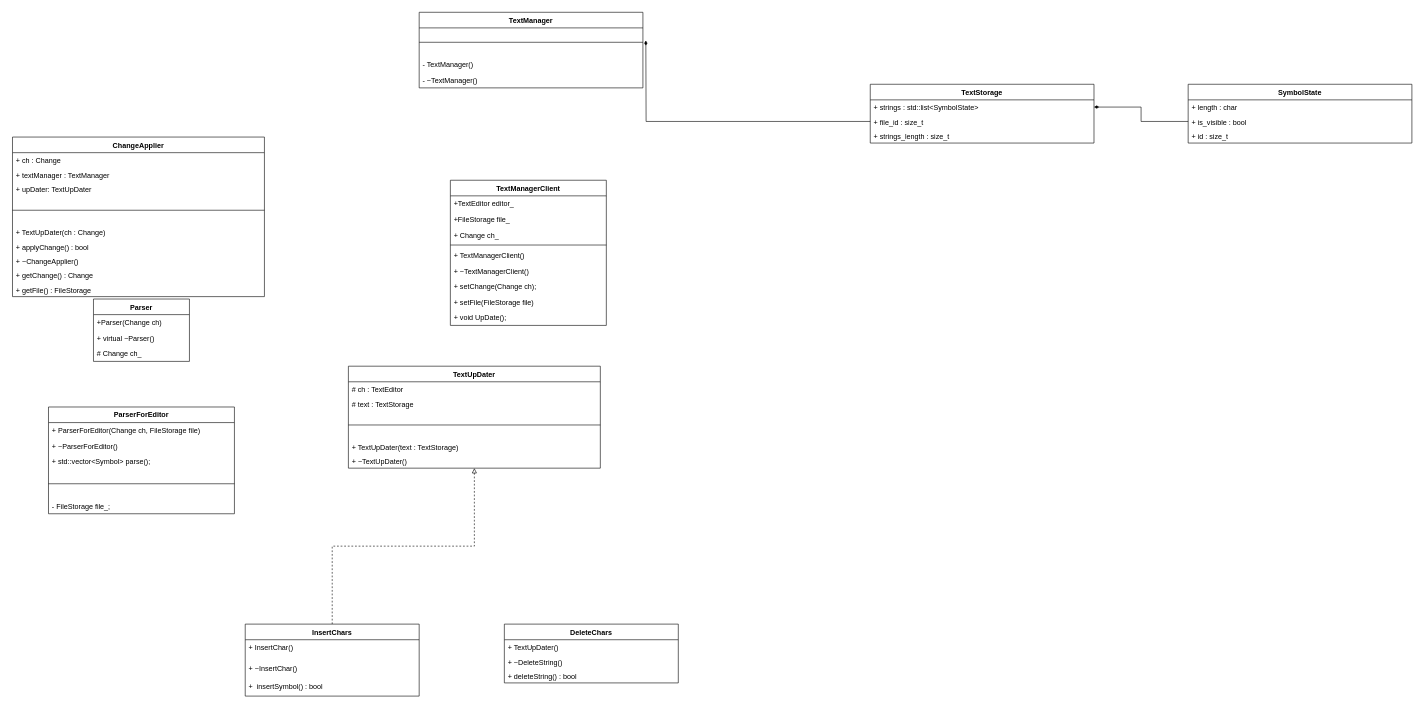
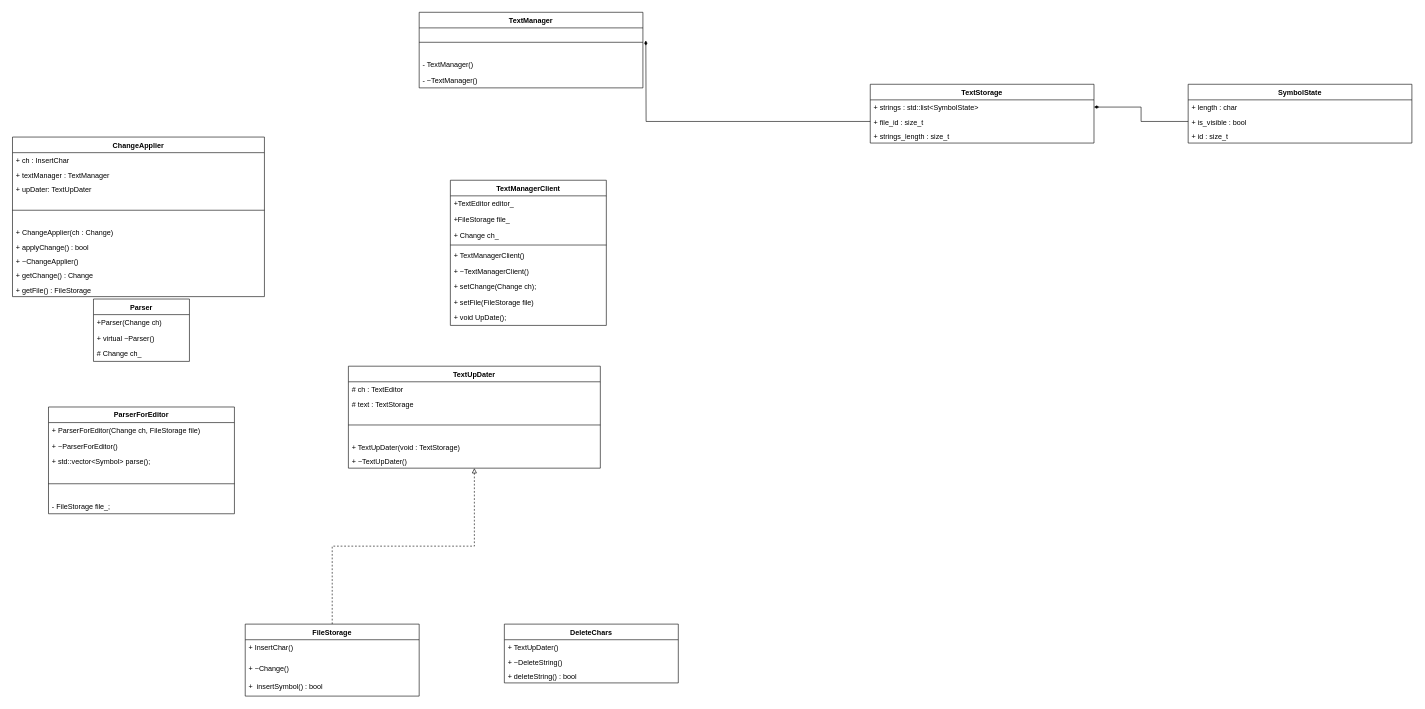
  <mxCell id="0" />
  <mxCell id="1" parent="0" />
  <mxCell id="2" style="edgeStyle=orthogonalEdgeStyle;rounded=0;orthogonalLoop=1;jettySize=auto;html=1;exitX=0.5;exitY=0;exitDx=0;exitDy=0;endArrow=block;endFill=0;dashed=1;" edge="1" parent="1" source="3" target="11"><mxGeometry relative="1" as="geometry" /></mxCell>
- <mxCell id="3" value="InsertChars" style="swimlane;fontStyle=1;align=center;verticalAlign=top;childLayout=stackLayout;horizontal=1;startSize=26;horizontalStack=0;resizeParent=1;resizeParentMax=0;resizeLast=0;collapsible=1;marginBottom=0;" vertex="1" parent="1"><mxGeometry x="408" y="1040" width="290" height="120" as="geometry" /></mxCell>
+ <mxCell id="3" value="FileStorage" style="swimlane;fontStyle=1;align=center;verticalAlign=top;childLayout=stackLayout;horizontal=1;startSize=26;horizontalStack=0;resizeParent=1;resizeParentMax=0;resizeLast=0;collapsible=1;marginBottom=0;" vertex="1" parent="1"><mxGeometry x="408" y="1040" width="290" height="120" as="geometry" /></mxCell>
  <mxCell id="4" value="+ InsertChar()" style="text;strokeColor=none;fillColor=none;align=left;verticalAlign=top;spacingLeft=4;spacingRight=4;overflow=hidden;rotatable=0;points=[[0,0.5],[1,0.5]];portConstraint=eastwest;" vertex="1" parent="3"><mxGeometry y="26" width="290" height="34" as="geometry" /></mxCell>
- <mxCell id="5" value="+ ~InsertChar()" style="text;strokeColor=none;fillColor=none;align=left;verticalAlign=top;spacingLeft=4;spacingRight=4;overflow=hidden;rotatable=0;points=[[0,0.5],[1,0.5]];portConstraint=eastwest;" vertex="1" parent="3"><mxGeometry y="60" width="290" height="30" as="geometry" /></mxCell>
+ <mxCell id="5" value="+ ~Change()" style="text;strokeColor=none;fillColor=none;align=left;verticalAlign=top;spacingLeft=4;spacingRight=4;overflow=hidden;rotatable=0;points=[[0,0.5],[1,0.5]];portConstraint=eastwest;" vertex="1" parent="3"><mxGeometry y="60" width="290" height="30" as="geometry" /></mxCell>
  <mxCell id="6" value="+  insertSymbol() : bool" style="text;strokeColor=none;fillColor=none;align=left;verticalAlign=top;spacingLeft=4;spacingRight=4;overflow=hidden;rotatable=0;points=[[0,0.5],[1,0.5]];portConstraint=eastwest;" vertex="1" parent="3"><mxGeometry y="90" width="290" height="30" as="geometry" /></mxCell>
  <mxCell id="7" value="DeleteChars" style="swimlane;fontStyle=1;align=center;verticalAlign=top;childLayout=stackLayout;horizontal=1;startSize=26;horizontalStack=0;resizeParent=1;resizeParentMax=0;resizeLast=0;collapsible=1;marginBottom=0;" vertex="1" parent="1"><mxGeometry x="840" y="1040" width="290" height="98" as="geometry" /></mxCell>
  <mxCell id="8" value="+ TextUpDater()" style="text;strokeColor=none;fillColor=none;align=left;verticalAlign=top;spacingLeft=4;spacingRight=4;overflow=hidden;rotatable=0;points=[[0,0.5],[1,0.5]];portConstraint=eastwest;" vertex="1" parent="7"><mxGeometry y="26" width="290" height="24" as="geometry" /></mxCell>
  <mxCell id="9" value="+ ~DeleteString()" style="text;strokeColor=none;fillColor=none;align=left;verticalAlign=top;spacingLeft=4;spacingRight=4;overflow=hidden;rotatable=0;points=[[0,0.5],[1,0.5]];portConstraint=eastwest;" vertex="1" parent="7"><mxGeometry y="50" width="290" height="24" as="geometry" /></mxCell>
  <mxCell id="10" value="+ deleteString() : bool" style="text;strokeColor=none;fillColor=none;align=left;verticalAlign=top;spacingLeft=4;spacingRight=4;overflow=hidden;rotatable=0;points=[[0,0.5],[1,0.5]];portConstraint=eastwest;" vertex="1" parent="7"><mxGeometry y="74" width="290" height="24" as="geometry" /></mxCell>
  <mxCell id="11" value="TextUpDater" style="swimlane;fontStyle=1;align=center;verticalAlign=top;childLayout=stackLayout;horizontal=1;startSize=26;horizontalStack=0;resizeParent=1;resizeParentMax=0;resizeLast=0;collapsible=1;marginBottom=0;" vertex="1" parent="1"><mxGeometry x="580" y="610" width="420" height="170" as="geometry" /></mxCell>
  <mxCell id="12" value="# ch : TextEditor" style="text;strokeColor=none;fillColor=none;align=left;verticalAlign=top;spacingLeft=4;spacingRight=4;overflow=hidden;rotatable=0;points=[[0,0.5],[1,0.5]];portConstraint=eastwest;" vertex="1" parent="11"><mxGeometry y="26" width="420" height="24" as="geometry" /></mxCell>
  <mxCell id="13" value="# text : TextStorage" style="text;strokeColor=none;fillColor=none;align=left;verticalAlign=top;spacingLeft=4;spacingRight=4;overflow=hidden;rotatable=0;points=[[0,0.5],[1,0.5]];portConstraint=eastwest;" vertex="1" parent="11"><mxGeometry y="50" width="420" height="24" as="geometry" /></mxCell>
  <mxCell id="14" value="" style="line;strokeWidth=1;fillColor=none;align=left;verticalAlign=middle;spacingTop=-1;spacingLeft=3;spacingRight=3;rotatable=0;labelPosition=right;points=[];portConstraint=eastwest;" vertex="1" parent="11"><mxGeometry y="74" width="420" height="48" as="geometry" /></mxCell>
- <mxCell id="15" value="+ TextUpDater(text : TextStorage)" style="text;strokeColor=none;fillColor=none;align=left;verticalAlign=top;spacingLeft=4;spacingRight=4;overflow=hidden;rotatable=0;points=[[0,0.5],[1,0.5]];portConstraint=eastwest;" vertex="1" parent="11"><mxGeometry y="122" width="420" height="24" as="geometry" /></mxCell>
+ <mxCell id="15" value="+ TextUpDater(void : TextStorage)" style="text;strokeColor=none;fillColor=none;align=left;verticalAlign=top;spacingLeft=4;spacingRight=4;overflow=hidden;rotatable=0;points=[[0,0.5],[1,0.5]];portConstraint=eastwest;" vertex="1" parent="11"><mxGeometry y="122" width="420" height="24" as="geometry" /></mxCell>
  <mxCell id="16" value="+ ~TextUpDater()" style="text;strokeColor=none;fillColor=none;align=left;verticalAlign=top;spacingLeft=4;spacingRight=4;overflow=hidden;rotatable=0;points=[[0,0.5],[1,0.5]];portConstraint=eastwest;" vertex="1" parent="11"><mxGeometry y="146" width="420" height="24" as="geometry" /></mxCell>
  <mxCell id="17" value="ParserForEditor" style="swimlane;fontStyle=1;align=center;verticalAlign=top;childLayout=stackLayout;horizontal=1;startSize=26;horizontalStack=0;resizeParent=1;resizeParentMax=0;resizeLast=0;collapsible=1;marginBottom=0;" vertex="1" parent="1"><mxGeometry x="80" y="678" width="310" height="178" as="geometry" /></mxCell>
  <mxCell id="18" value="+ ParserForEditor(Change ch, FileStorage file)" style="text;strokeColor=none;fillColor=none;align=left;verticalAlign=top;spacingLeft=4;spacingRight=4;overflow=hidden;rotatable=0;points=[[0,0.5],[1,0.5]];portConstraint=eastwest;" vertex="1" parent="17"><mxGeometry y="26" width="310" height="26" as="geometry" /></mxCell>
  <mxCell id="19" value="+ ~ParserForEditor()" style="text;strokeColor=none;fillColor=none;align=left;verticalAlign=top;spacingLeft=4;spacingRight=4;overflow=hidden;rotatable=0;points=[[0,0.5],[1,0.5]];portConstraint=eastwest;" vertex="1" parent="17"><mxGeometry y="52" width="310" height="26" as="geometry" /></mxCell>
  <mxCell id="20" value="+ std::vector&lt;Symbol&gt; parse();" style="text;strokeColor=none;fillColor=none;align=left;verticalAlign=top;spacingLeft=4;spacingRight=4;overflow=hidden;rotatable=0;points=[[0,0.5],[1,0.5]];portConstraint=eastwest;" vertex="1" parent="17"><mxGeometry y="78" width="310" height="26" as="geometry" /></mxCell>
  <mxCell id="21" value="" style="line;strokeWidth=1;fillColor=none;align=left;verticalAlign=middle;spacingTop=-1;spacingLeft=3;spacingRight=3;rotatable=0;labelPosition=right;points=[];portConstraint=eastwest;" vertex="1" parent="17"><mxGeometry y="104" width="310" height="48" as="geometry" /></mxCell>
  <mxCell id="22" value="- FileStorage file_;" style="text;strokeColor=none;fillColor=none;align=left;verticalAlign=top;spacingLeft=4;spacingRight=4;overflow=hidden;rotatable=0;points=[[0,0.5],[1,0.5]];portConstraint=eastwest;" vertex="1" parent="17"><mxGeometry y="152" width="310" height="26" as="geometry" /></mxCell>
  <mxCell id="23" value="TextStorage" style="swimlane;fontStyle=1;align=center;verticalAlign=top;childLayout=stackLayout;horizontal=1;startSize=26;horizontalStack=0;resizeParent=1;resizeParentMax=0;resizeLast=0;collapsible=1;marginBottom=0;" vertex="1" parent="1"><mxGeometry x="1450" y="140" width="373" height="98" as="geometry" /></mxCell>
  <mxCell id="24" value="+ strings : std::list&lt;SymbolState&gt;" style="text;strokeColor=none;fillColor=none;align=left;verticalAlign=top;spacingLeft=4;spacingRight=4;overflow=hidden;rotatable=0;points=[[0,0.5],[1,0.5]];portConstraint=eastwest;" vertex="1" parent="23"><mxGeometry y="26" width="373" height="24" as="geometry" /></mxCell>
  <mxCell id="25" value="+ file_id : size_t" style="text;strokeColor=none;fillColor=none;align=left;verticalAlign=top;spacingLeft=4;spacingRight=4;overflow=hidden;rotatable=0;points=[[0,0.5],[1,0.5]];portConstraint=eastwest;" vertex="1" parent="23"><mxGeometry y="50" width="373" height="24" as="geometry" /></mxCell>
  <mxCell id="26" value="+ strings_length : size_t" style="text;strokeColor=none;fillColor=none;align=left;verticalAlign=top;spacingLeft=4;spacingRight=4;overflow=hidden;rotatable=0;points=[[0,0.5],[1,0.5]];portConstraint=eastwest;" vertex="1" parent="23"><mxGeometry y="74" width="373" height="24" as="geometry" /></mxCell>
  <mxCell id="27" value="SymbolState" style="swimlane;fontStyle=1;align=center;verticalAlign=top;childLayout=stackLayout;horizontal=1;startSize=26;horizontalStack=0;resizeParent=1;resizeParentMax=0;resizeLast=0;collapsible=1;marginBottom=0;" vertex="1" parent="1"><mxGeometry x="1980" y="140" width="373" height="98" as="geometry" /></mxCell>
  <mxCell id="28" value="+ length : char" style="text;strokeColor=none;fillColor=none;align=left;verticalAlign=top;spacingLeft=4;spacingRight=4;overflow=hidden;rotatable=0;points=[[0,0.5],[1,0.5]];portConstraint=eastwest;" vertex="1" parent="27"><mxGeometry y="26" width="373" height="24" as="geometry" /></mxCell>
  <mxCell id="29" value="+ is_visible : bool" style="text;strokeColor=none;fillColor=none;align=left;verticalAlign=top;spacingLeft=4;spacingRight=4;overflow=hidden;rotatable=0;points=[[0,0.5],[1,0.5]];portConstraint=eastwest;" vertex="1" parent="27"><mxGeometry y="50" width="373" height="24" as="geometry" /></mxCell>
  <mxCell id="30" value="+ id : size_t" style="text;strokeColor=none;fillColor=none;align=left;verticalAlign=top;spacingLeft=4;spacingRight=4;overflow=hidden;rotatable=0;points=[[0,0.5],[1,0.5]];portConstraint=eastwest;" vertex="1" parent="27"><mxGeometry y="74" width="373" height="24" as="geometry" /></mxCell>
  <mxCell id="31" style="edgeStyle=orthogonalEdgeStyle;rounded=0;orthogonalLoop=1;jettySize=auto;html=1;exitX=0;exitY=0.5;exitDx=0;exitDy=0;entryX=1;entryY=0.5;entryDx=0;entryDy=0;endArrow=diamondThin;endFill=1;" edge="1" parent="1" source="29" target="24"><mxGeometry relative="1" as="geometry"><mxPoint x="2271" y="232" as="targetPoint" /></mxGeometry></mxCell>
  <mxCell id="32" value="TextManager" style="swimlane;fontStyle=1;align=center;verticalAlign=top;childLayout=stackLayout;horizontal=1;startSize=26;horizontalStack=0;resizeParent=1;resizeParentMax=0;resizeLast=0;collapsible=1;marginBottom=0;" vertex="1" parent="1"><mxGeometry x="698" y="20" width="373" height="126" as="geometry" /></mxCell>
  <mxCell id="33" value="" style="line;strokeWidth=1;fillColor=none;align=left;verticalAlign=middle;spacingTop=-1;spacingLeft=3;spacingRight=3;rotatable=0;labelPosition=right;points=[];portConstraint=eastwest;" vertex="1" parent="32"><mxGeometry y="26" width="373" height="48" as="geometry" /></mxCell>
  <mxCell id="34" value="- TextManager()" style="text;strokeColor=none;fillColor=none;align=left;verticalAlign=top;spacingLeft=4;spacingRight=4;overflow=hidden;rotatable=0;points=[[0,0.5],[1,0.5]];portConstraint=eastwest;" vertex="1" parent="32"><mxGeometry y="74" width="373" height="26" as="geometry" /></mxCell>
  <mxCell id="35" value="- ~TextManager()" style="text;strokeColor=none;fillColor=none;align=left;verticalAlign=top;spacingLeft=4;spacingRight=4;overflow=hidden;rotatable=0;points=[[0,0.5],[1,0.5]];portConstraint=eastwest;" vertex="1" parent="32"><mxGeometry y="100" width="373" height="26" as="geometry" /></mxCell>
  <mxCell id="36" style="edgeStyle=orthogonalEdgeStyle;rounded=0;orthogonalLoop=1;jettySize=auto;html=1;exitX=0;exitY=0.5;exitDx=0;exitDy=0;entryX=1.013;entryY=0.875;entryDx=0;entryDy=0;entryPerimeter=0;endArrow=diamondThin;endFill=1;" edge="1" parent="1" source="25"><mxGeometry relative="1" as="geometry"><mxPoint x="1075.849" y="67" as="targetPoint" /></mxGeometry></mxCell>
  <mxCell id="37" value="ChangeApplier" style="swimlane;fontStyle=1;align=center;verticalAlign=top;childLayout=stackLayout;horizontal=1;startSize=26;horizontalStack=0;resizeParent=1;resizeParentMax=0;resizeLast=0;collapsible=1;marginBottom=0;" vertex="1" parent="1"><mxGeometry x="20" y="228" width="420" height="266" as="geometry" /></mxCell>
- <mxCell id="38" value="+ ch : Change" style="text;strokeColor=none;fillColor=none;align=left;verticalAlign=top;spacingLeft=4;spacingRight=4;overflow=hidden;rotatable=0;points=[[0,0.5],[1,0.5]];portConstraint=eastwest;" vertex="1" parent="37"><mxGeometry y="26" width="420" height="24" as="geometry" /></mxCell>
+ <mxCell id="38" value="+ ch : InsertChar" style="text;strokeColor=none;fillColor=none;align=left;verticalAlign=top;spacingLeft=4;spacingRight=4;overflow=hidden;rotatable=0;points=[[0,0.5],[1,0.5]];portConstraint=eastwest;" vertex="1" parent="37"><mxGeometry y="26" width="420" height="24" as="geometry" /></mxCell>
  <mxCell id="39" value="+ textManager : TextManager" style="text;strokeColor=none;fillColor=none;align=left;verticalAlign=top;spacingLeft=4;spacingRight=4;overflow=hidden;rotatable=0;points=[[0,0.5],[1,0.5]];portConstraint=eastwest;" vertex="1" parent="37"><mxGeometry y="50" width="420" height="24" as="geometry" /></mxCell>
  <mxCell id="40" value="+ upDater: TextUpDater" style="text;strokeColor=none;fillColor=none;align=left;verticalAlign=top;spacingLeft=4;spacingRight=4;overflow=hidden;rotatable=0;points=[[0,0.5],[1,0.5]];portConstraint=eastwest;" vertex="1" parent="37"><mxGeometry y="74" width="420" height="24" as="geometry" /></mxCell>
  <mxCell id="41" value="" style="line;strokeWidth=1;fillColor=none;align=left;verticalAlign=middle;spacingTop=-1;spacingLeft=3;spacingRight=3;rotatable=0;labelPosition=right;points=[];portConstraint=eastwest;" vertex="1" parent="37"><mxGeometry y="98" width="420" height="48" as="geometry" /></mxCell>
- <mxCell id="42" value="+ TextUpDater(ch : Change)" style="text;strokeColor=none;fillColor=none;align=left;verticalAlign=top;spacingLeft=4;spacingRight=4;overflow=hidden;rotatable=0;points=[[0,0.5],[1,0.5]];portConstraint=eastwest;" vertex="1" parent="37"><mxGeometry y="146" width="420" height="24" as="geometry" /></mxCell>
+ <mxCell id="42" value="+ ChangeApplier(ch : Change)" style="text;strokeColor=none;fillColor=none;align=left;verticalAlign=top;spacingLeft=4;spacingRight=4;overflow=hidden;rotatable=0;points=[[0,0.5],[1,0.5]];portConstraint=eastwest;" vertex="1" parent="37"><mxGeometry y="146" width="420" height="24" as="geometry" /></mxCell>
  <mxCell id="43" value="+ applyChange() : bool" style="text;strokeColor=none;fillColor=none;align=left;verticalAlign=top;spacingLeft=4;spacingRight=4;overflow=hidden;rotatable=0;points=[[0,0.5],[1,0.5]];portConstraint=eastwest;" vertex="1" parent="37"><mxGeometry y="170" width="420" height="24" as="geometry" /></mxCell>
  <mxCell id="44" value="+ ~ChangeApplier()" style="text;strokeColor=none;fillColor=none;align=left;verticalAlign=top;spacingLeft=4;spacingRight=4;overflow=hidden;rotatable=0;points=[[0,0.5],[1,0.5]];portConstraint=eastwest;" vertex="1" parent="37"><mxGeometry y="194" width="420" height="24" as="geometry" /></mxCell>
  <mxCell id="45" value="+ getChange() : Change" style="text;strokeColor=none;fillColor=none;align=left;verticalAlign=top;spacingLeft=4;spacingRight=4;overflow=hidden;rotatable=0;points=[[0,0.5],[1,0.5]];portConstraint=eastwest;" vertex="1" parent="37"><mxGeometry y="218" width="420" height="24" as="geometry" /></mxCell>
  <mxCell id="46" value="+ getFile() : FileStorage" style="text;strokeColor=none;fillColor=none;align=left;verticalAlign=top;spacingLeft=4;spacingRight=4;overflow=hidden;rotatable=0;points=[[0,0.5],[1,0.5]];portConstraint=eastwest;" vertex="1" parent="37"><mxGeometry y="242" width="420" height="24" as="geometry" /></mxCell>
  <mxCell id="47" value="Parser" style="swimlane;fontStyle=1;align=center;verticalAlign=top;childLayout=stackLayout;horizontal=1;startSize=26;horizontalStack=0;resizeParent=1;resizeParentMax=0;resizeLast=0;collapsible=1;marginBottom=0;" vertex="1" parent="1"><mxGeometry x="155" y="498" width="160" height="104" as="geometry" /></mxCell>
  <mxCell id="48" value="+Parser(Change ch)" style="text;strokeColor=none;fillColor=none;align=left;verticalAlign=top;spacingLeft=4;spacingRight=4;overflow=hidden;rotatable=0;points=[[0,0.5],[1,0.5]];portConstraint=eastwest;" vertex="1" parent="47"><mxGeometry y="26" width="160" height="26" as="geometry" /></mxCell>
  <mxCell id="49" value="+ virtual ~Parser()" style="text;strokeColor=none;fillColor=none;align=left;verticalAlign=top;spacingLeft=4;spacingRight=4;overflow=hidden;rotatable=0;points=[[0,0.5],[1,0.5]];portConstraint=eastwest;" vertex="1" parent="47"><mxGeometry y="52" width="160" height="26" as="geometry" /></mxCell>
  <mxCell id="50" value="# Change ch_" style="text;strokeColor=none;fillColor=none;align=left;verticalAlign=top;spacingLeft=4;spacingRight=4;overflow=hidden;rotatable=0;points=[[0,0.5],[1,0.5]];portConstraint=eastwest;" vertex="1" parent="47"><mxGeometry y="78" width="160" height="26" as="geometry" /></mxCell>
  <mxCell id="51" value="TextManagerClient" style="swimlane;fontStyle=1;align=center;verticalAlign=top;childLayout=stackLayout;horizontal=1;startSize=26;horizontalStack=0;resizeParent=1;resizeParentMax=0;resizeLast=0;collapsible=1;marginBottom=0;" vertex="1" parent="1"><mxGeometry x="750" y="300" width="260" height="242" as="geometry" /></mxCell>
  <mxCell id="52" value="+TextEditor editor_" style="text;strokeColor=none;fillColor=none;align=left;verticalAlign=top;spacingLeft=4;spacingRight=4;overflow=hidden;rotatable=0;points=[[0,0.5],[1,0.5]];portConstraint=eastwest;" vertex="1" parent="51"><mxGeometry y="26" width="260" height="26" as="geometry" /></mxCell>
  <mxCell id="53" value="+FileStorage file_" style="text;strokeColor=none;fillColor=none;align=left;verticalAlign=top;spacingLeft=4;spacingRight=4;overflow=hidden;rotatable=0;points=[[0,0.5],[1,0.5]];portConstraint=eastwest;" vertex="1" parent="51"><mxGeometry y="52" width="260" height="26" as="geometry" /></mxCell>
  <mxCell id="54" value="+ Change ch_" style="text;strokeColor=none;fillColor=none;align=left;verticalAlign=top;spacingLeft=4;spacingRight=4;overflow=hidden;rotatable=0;points=[[0,0.5],[1,0.5]];portConstraint=eastwest;" vertex="1" parent="51"><mxGeometry y="78" width="260" height="26" as="geometry" /></mxCell>
  <mxCell id="55" value="" style="line;strokeWidth=1;fillColor=none;align=left;verticalAlign=middle;spacingTop=-1;spacingLeft=3;spacingRight=3;rotatable=0;labelPosition=right;points=[];portConstraint=eastwest;" vertex="1" parent="51"><mxGeometry y="104" width="260" height="8" as="geometry" /></mxCell>
  <mxCell id="56" value="+ TextManagerClient()" style="text;strokeColor=none;fillColor=none;align=left;verticalAlign=top;spacingLeft=4;spacingRight=4;overflow=hidden;rotatable=0;points=[[0,0.5],[1,0.5]];portConstraint=eastwest;" vertex="1" parent="51"><mxGeometry y="112" width="260" height="26" as="geometry" /></mxCell>
  <mxCell id="57" value="+ ~TextManagerClient()" style="text;strokeColor=none;fillColor=none;align=left;verticalAlign=top;spacingLeft=4;spacingRight=4;overflow=hidden;rotatable=0;points=[[0,0.5],[1,0.5]];portConstraint=eastwest;" vertex="1" parent="51"><mxGeometry y="138" width="260" height="26" as="geometry" /></mxCell>
  <mxCell id="58" value="+ setChange(Change ch);" style="text;strokeColor=none;fillColor=none;align=left;verticalAlign=top;spacingLeft=4;spacingRight=4;overflow=hidden;rotatable=0;points=[[0,0.5],[1,0.5]];portConstraint=eastwest;" vertex="1" parent="51"><mxGeometry y="164" width="260" height="26" as="geometry" /></mxCell>
  <mxCell id="59" value="+ setFile(FileStorage file)" style="text;strokeColor=none;fillColor=none;align=left;verticalAlign=top;spacingLeft=4;spacingRight=4;overflow=hidden;rotatable=0;points=[[0,0.5],[1,0.5]];portConstraint=eastwest;" vertex="1" parent="51"><mxGeometry y="190" width="260" height="26" as="geometry" /></mxCell>
  <mxCell id="60" value="+ void UpDate();" style="text;strokeColor=none;fillColor=none;align=left;verticalAlign=top;spacingLeft=4;spacingRight=4;overflow=hidden;rotatable=0;points=[[0,0.5],[1,0.5]];portConstraint=eastwest;" vertex="1" parent="51"><mxGeometry y="216" width="260" height="26" as="geometry" /></mxCell>
